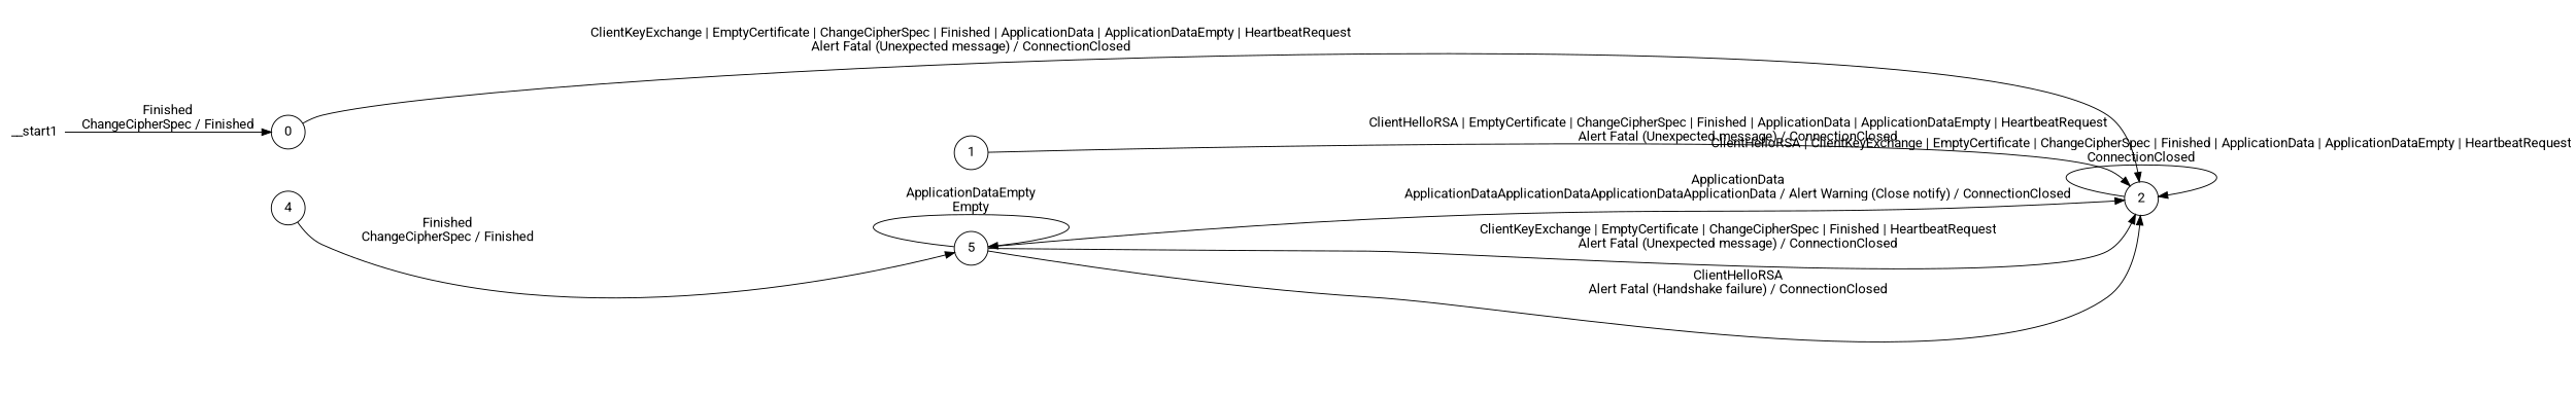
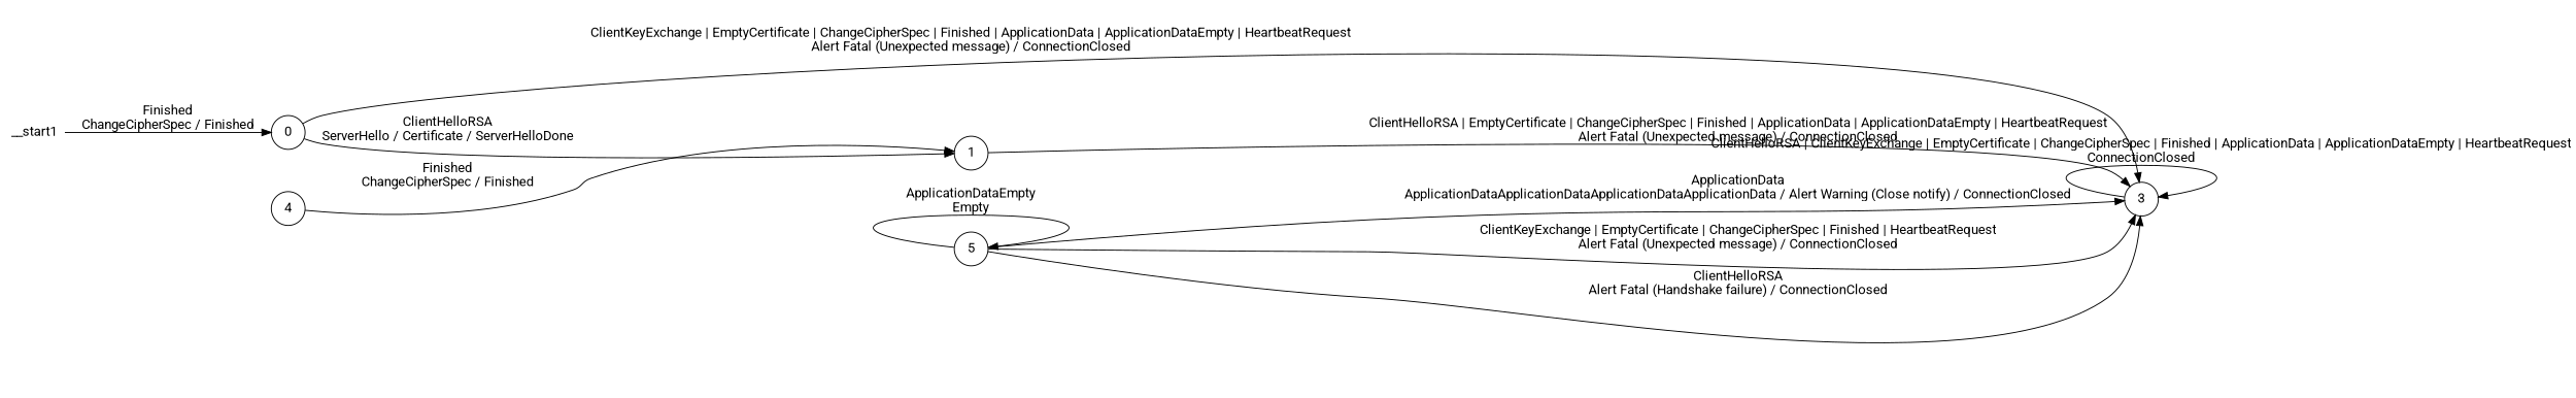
  digraph {
    fontname=Roboto
    rankdir=LR
    node [fontname=Roboto shape=circle]
    edge [fontname=Roboto]
    n1 [label=__start1 shape=none]
    n2 [label=0]
    n3 [label=1]
-   n4 [label=2]
+   n4 [label=3]
    n5 [label=4]
    n6 [label=5]
    n1 -> n2 [label=<Finished<br />ChangeCipherSpec / Finished>]
+   n2 -> n3 [label=<ClientHelloRSA<br />ServerHello / Certificate / ServerHelloDone>]
    n2 -> n4 [label=<ClientKeyExchange | EmptyCertificate | ChangeCipherSpec | Finished | ApplicationData | ApplicationDataEmpty | HeartbeatRequest<br />Alert Fatal (Unexpected message) / ConnectionClosed>]
    n3 -> n4 [label=<ClientHelloRSA | EmptyCertificate | ChangeCipherSpec | Finished | ApplicationData | ApplicationDataEmpty | HeartbeatRequest<br />Alert Fatal (Unexpected message) / ConnectionClosed>]
    n4 -> n4 [label=<ClientHelloRSA | ClientKeyExchange | EmptyCertificate | ChangeCipherSpec | Finished | ApplicationData | ApplicationDataEmpty | HeartbeatRequest<br />ConnectionClosed>]
-   n5 -> n6 [label=<Finished<br />ChangeCipherSpec / Finished>]
+   n5 -> n3 [label=<Finished<br />ChangeCipherSpec / Finished>]
    n6 -> n4 [label=<ClientHelloRSA<br />Alert Fatal (Handshake failure) / ConnectionClosed>]
    n6 -> n4 [label=<ApplicationData<br />ApplicationDataApplicationDataApplicationDataApplicationData / Alert Warning (Close notify) / ConnectionClosed>]
    n6 -> n4 [label=<ClientKeyExchange | EmptyCertificate | ChangeCipherSpec | Finished | HeartbeatRequest<br />Alert Fatal (Unexpected message) / ConnectionClosed>]
    n6 -> n6 [label=<ApplicationDataEmpty<br />Empty>]
  }
